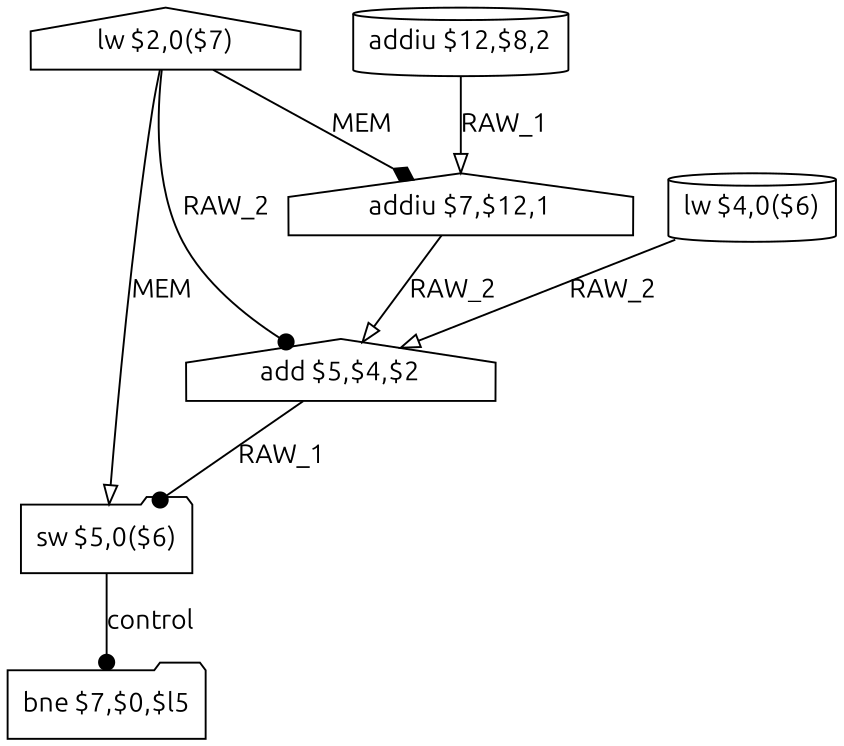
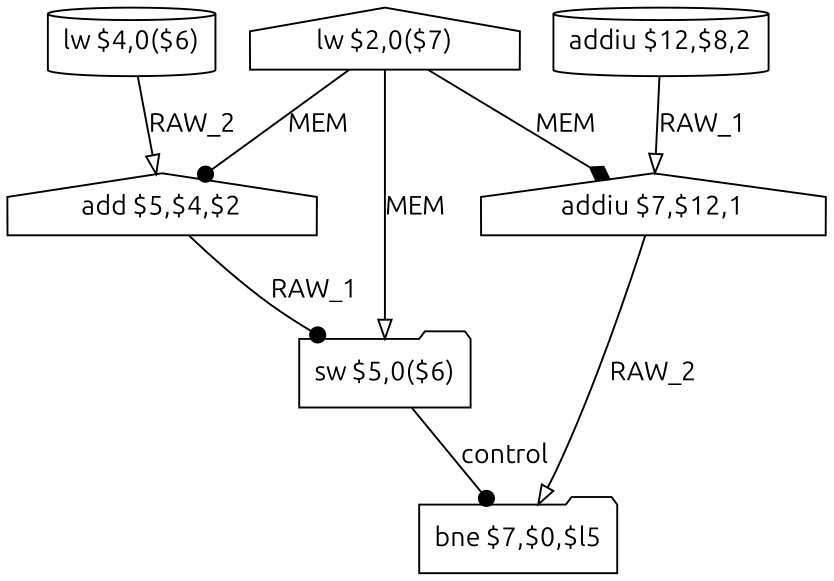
  digraph {
    fontname=Ubuntu
    node [fontname=Ubuntu shape=house]
    edge [arrowhead=onormal fontname=Ubuntu]
    n1 [label="lw $4,0($6)" shape=cylinder]
    n2 [label="add $5,$4,$2"]
    n3 [label="sw $5,0($6)" shape=folder]
    n4 [label="bne $7,$0,$l5" shape=folder]
    n5 [label="lw $2,0($7)"]
    n6 [label="addiu $7,$12,1"]
    n7 [label="addiu $12,$8,2" shape=cylinder]
    n1 -> n2 [label=RAW_2]
    n2 -> n3 [arrowhead=dot label=RAW_1]
    n3 -> n4 [arrowhead=dot label=control]
-   n5 -> n2 [arrowhead=dot label=RAW_2]
+   n5 -> n2 [arrowhead=dot label=MEM]
    n5 -> n3 [label=MEM]
    n5 -> n6 [arrowhead=diamond label=MEM]
-   n6 -> n2 [label=RAW_2]
+   n6 -> n4 [label=RAW_2]
    n7 -> n6 [label=RAW_1]
  }
